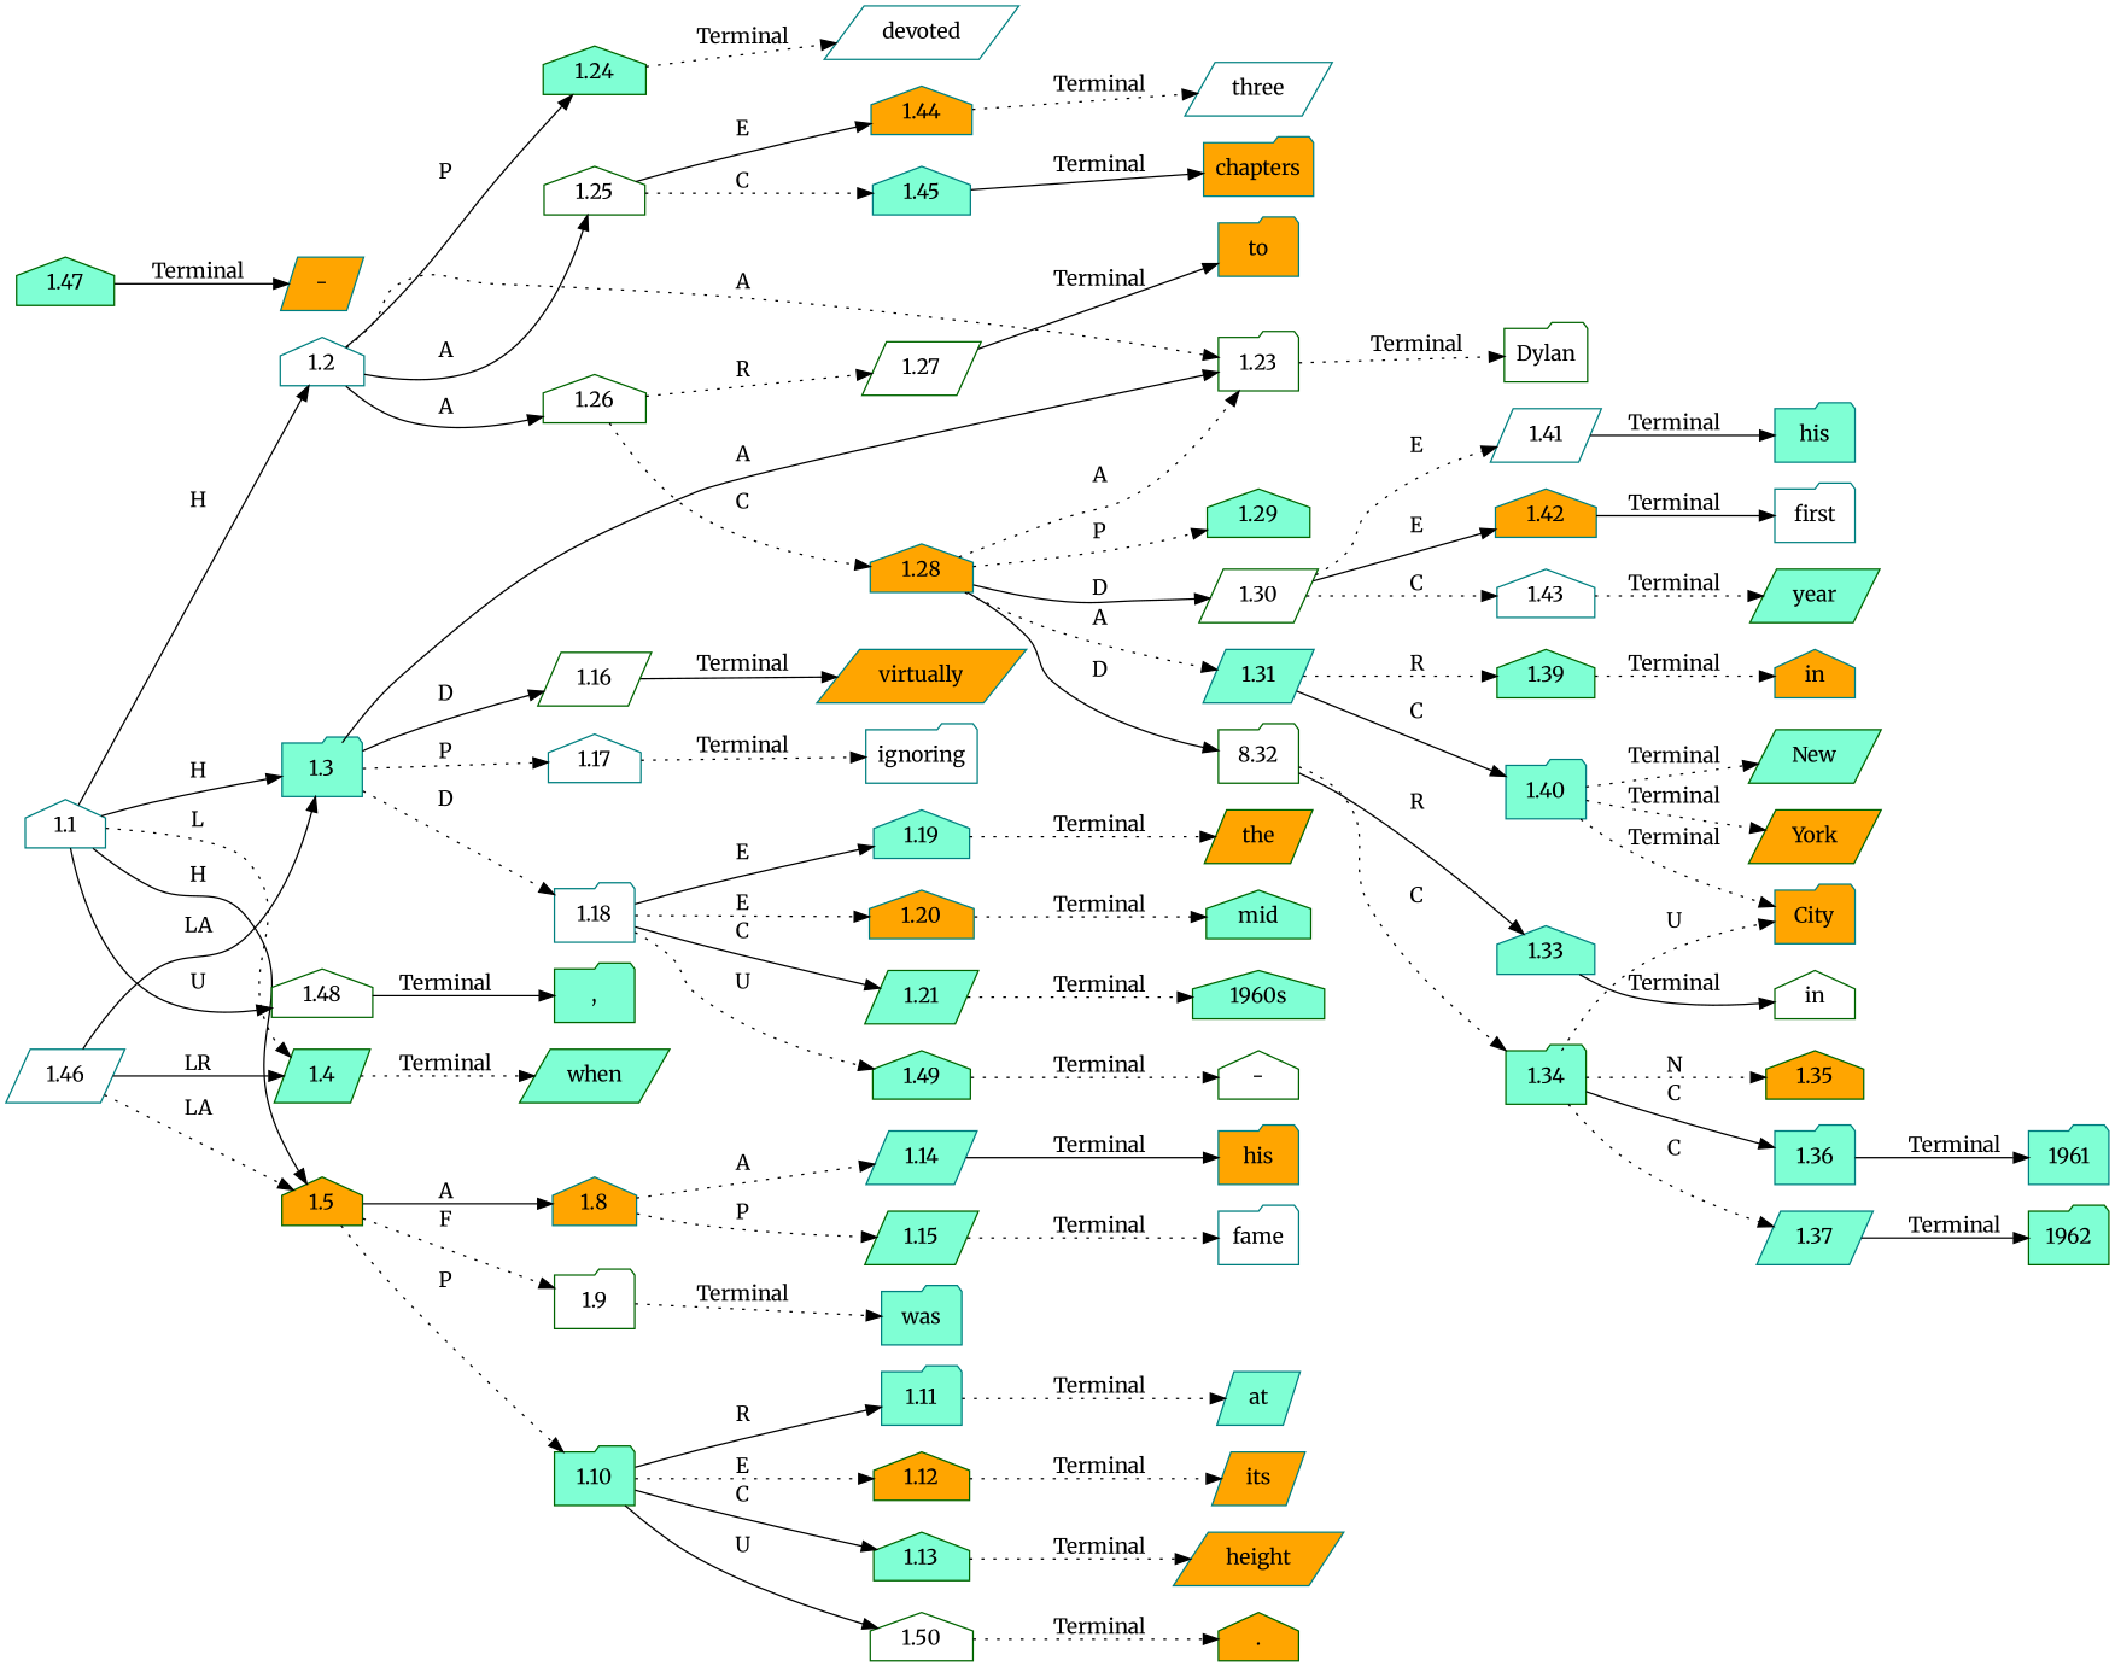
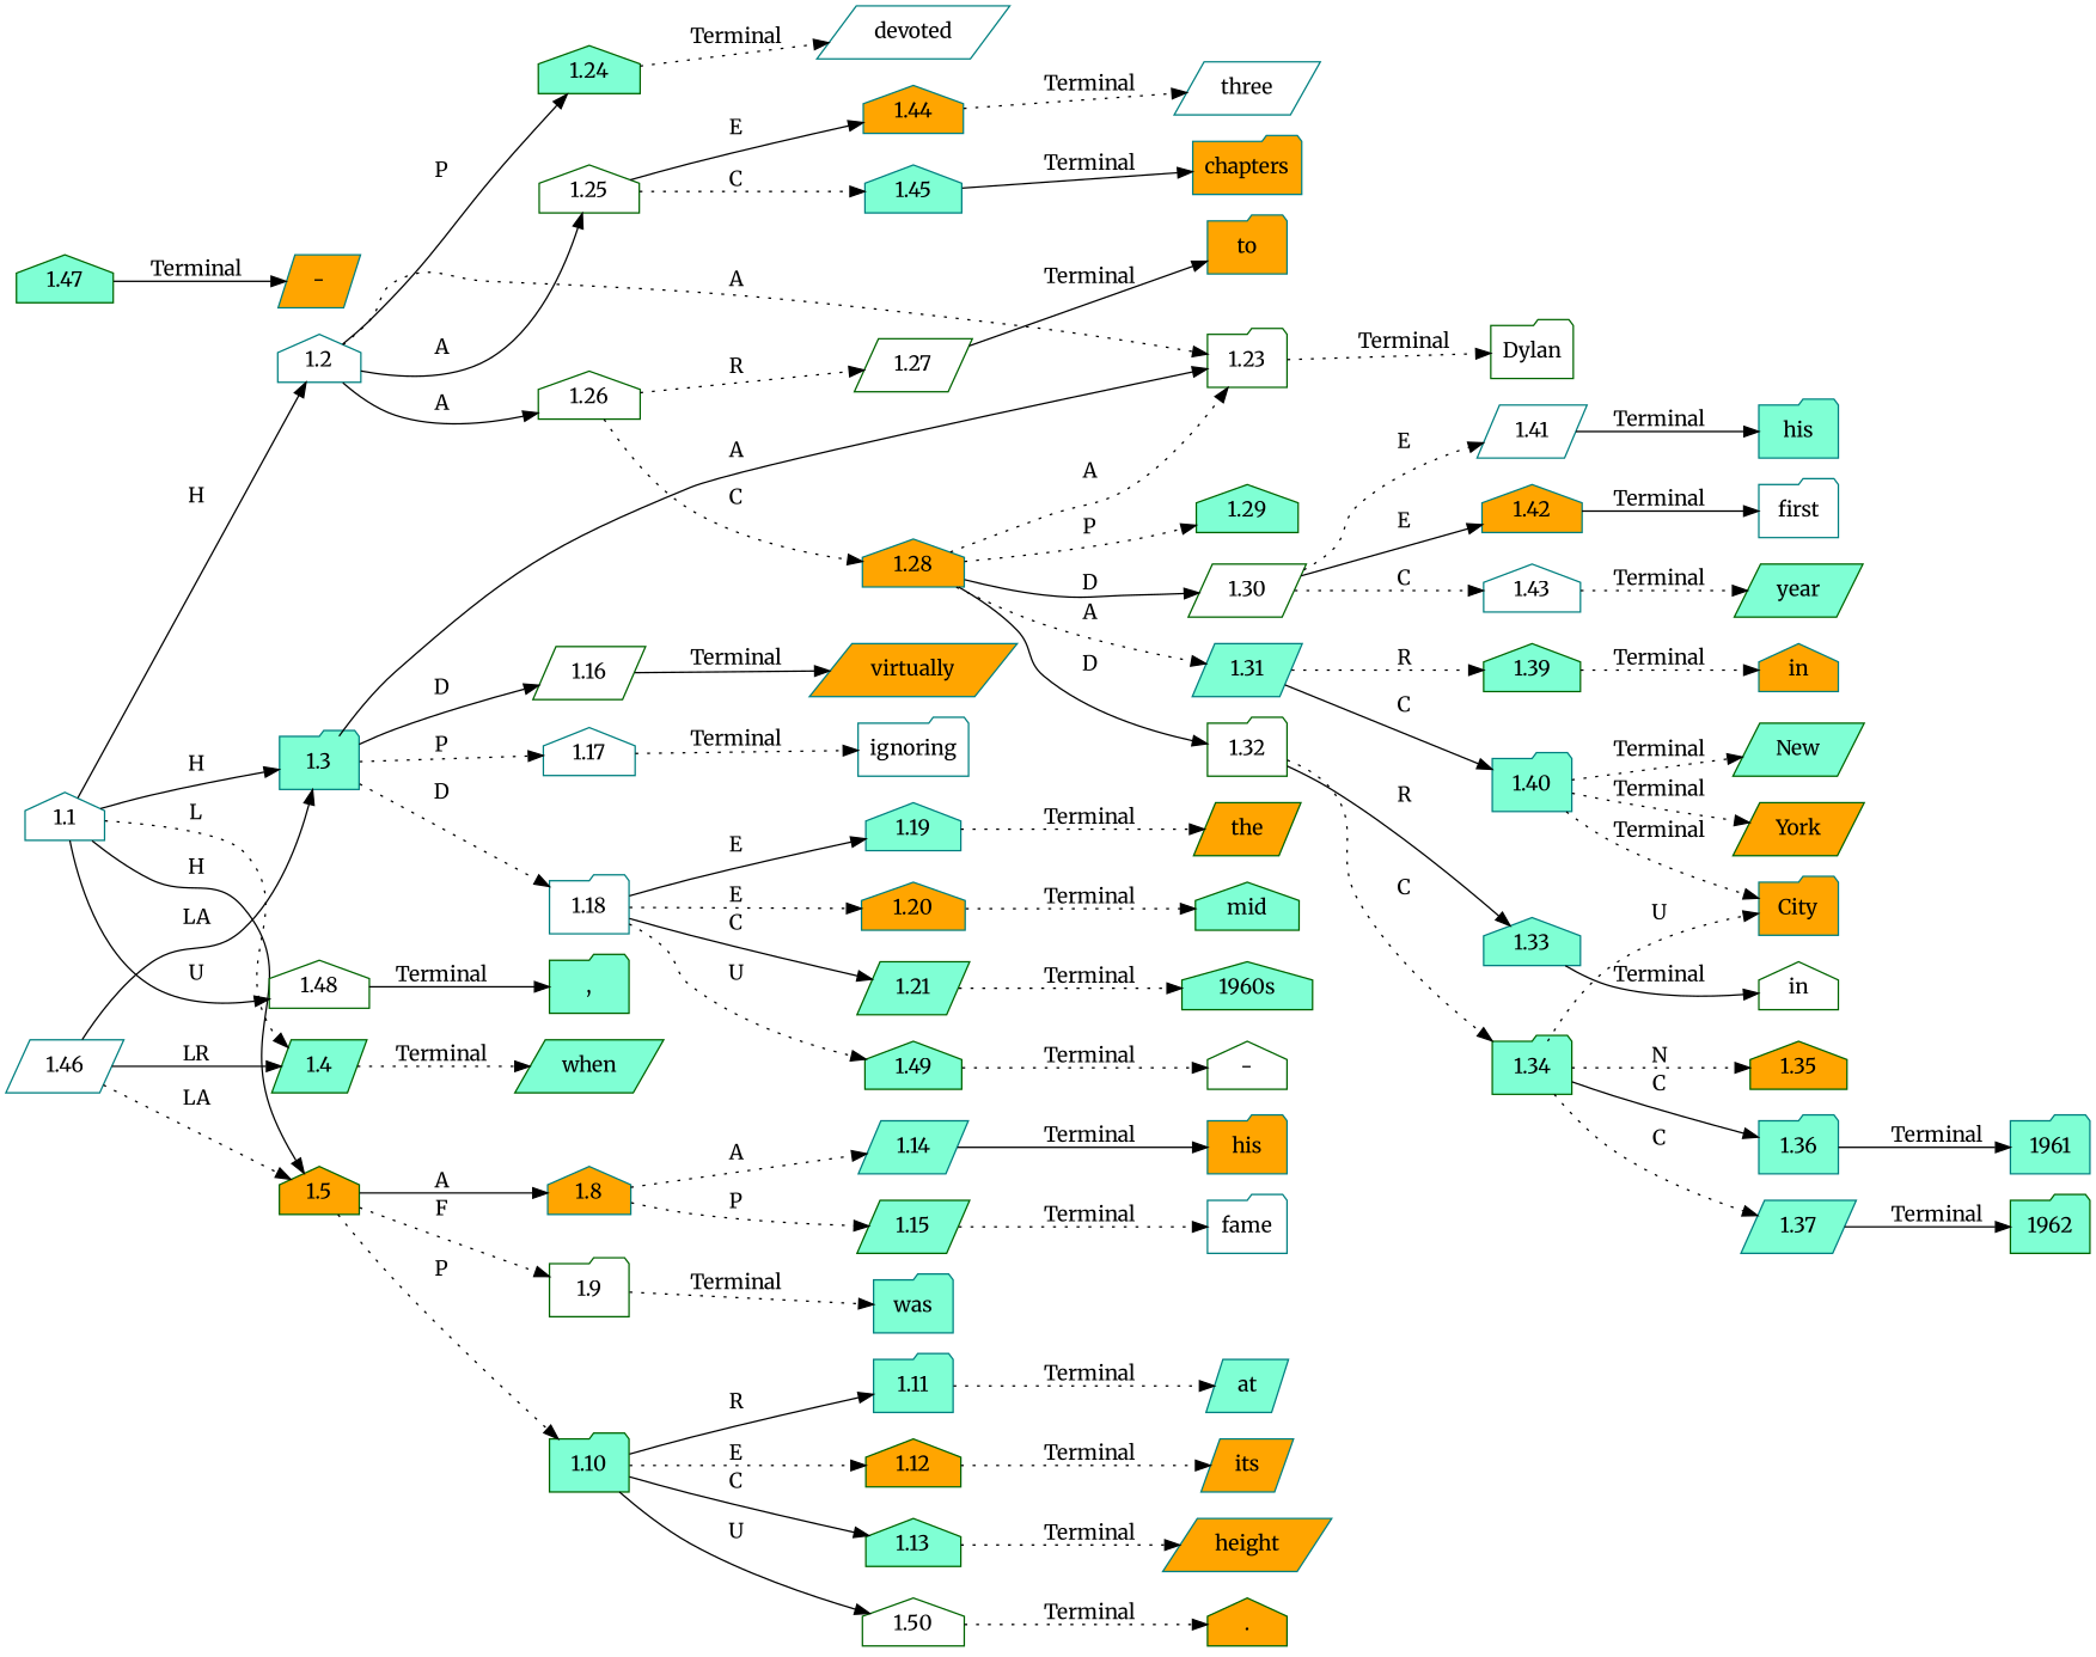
  digraph {
    fontname=Merriweather
    rankdir=LR
    node [color=teal fillcolor=aquamarine fontname=Merriweather ordering=out shape=house style=filled]
    edge [fontname=Merriweather ordering=out style=dotted]
    n1 [color=darkgreen fillcolor=white label=Dylan shape=folder]
    n2 [color=darkgreen label=New shape=parallelogram]
    n3 [color=darkgreen fillcolor=orange label=York shape=parallelogram]
    n4 [fillcolor=orange label=City shape=folder]
    n5 [color=darkgreen fillcolor=white label=in]
    n6 [label=1961 shape=folder]
    n7 [fillcolor=orange label="-" shape=parallelogram]
    n8 [color=darkgreen label=1962 shape=folder]
    n9 [color=darkgreen label="," shape=folder]
    n10 [fillcolor=orange label=virtually shape=parallelogram]
    n11 [fillcolor=white label=ignoring shape=folder]
    n12 [fillcolor=white label=devoted shape=parallelogram]
    n13 [color=darkgreen fillcolor=orange label=the shape=parallelogram]
    n14 [color=darkgreen label=mid]
    n15 [color=darkgreen fillcolor=white label="-"]
    n16 [color=darkgreen label="1960s"]
    n17 [color=darkgreen label=when shape=parallelogram]
    n18 [fillcolor=orange label=his shape=folder]
    n19 [fillcolor=white label=fame shape=folder]
    n20 [label=was shape=folder]
    n21 [label=at shape=parallelogram]
    n22 [fillcolor=orange label=its shape=parallelogram]
    n23 [fillcolor=white label=three shape=parallelogram]
    n24 [fillcolor=orange label=height shape=parallelogram]
    n25 [color=darkgreen fillcolor=orange label="."]
    n26 [fillcolor=orange label=chapters shape=folder]
    n27 [fillcolor=orange label=to shape=folder]
    n28 [label=his shape=folder]
    n29 [fillcolor=white label=first shape=folder]
    n30 [color=darkgreen label=year shape=parallelogram]
    n31 [fillcolor=orange label=in]
    n32 [fillcolor=white label=1.1]
    n33 [fillcolor=white label=1.2]
    n34 [label=1.3 shape=folder]
    n35 [color=darkgreen label=1.4 shape=parallelogram]
    n36 [color=darkgreen fillcolor=orange label=1.5]
    n37 [color=darkgreen fillcolor=white label=1.48]
    n38 [color=darkgreen fillcolor=white label=1.23 shape=folder]
    n39 [color=darkgreen label=1.24]
    n40 [color=darkgreen fillcolor=white label=1.25]
    n41 [color=darkgreen fillcolor=white label=1.26]
    n42 [color=darkgreen fillcolor=white label=1.16 shape=parallelogram]
    n43 [fillcolor=white label=1.17]
    n44 [fillcolor=white label=1.18 shape=folder]
    n45 [fillcolor=orange label=1.8]
    n46 [color=darkgreen fillcolor=white label=1.9 shape=folder]
    n47 [color=darkgreen label=1.10 shape=folder]
    n48 [fillcolor=orange label=1.44]
    n49 [label=1.45]
    n50 [color=darkgreen fillcolor=white label=1.27 shape=parallelogram]
    n51 [fillcolor=orange label=1.28]
    n52 [label=1.19]
    n53 [fillcolor=orange label=1.20]
    n54 [color=darkgreen label=1.21 shape=parallelogram]
    n55 [color=darkgreen label=1.49]
    n56 [label=1.14 shape=parallelogram]
    n57 [color=darkgreen label=1.15 shape=parallelogram]
    n58 [label=1.11 shape=folder]
    n59 [color=darkgreen fillcolor=orange label=1.12]
    n60 [color=darkgreen label=1.13]
    n61 [color=darkgreen fillcolor=white label=1.50]
    n62 [color=darkgreen label=1.29]
    n63 [color=darkgreen fillcolor=white label=1.30 shape=parallelogram]
    n64 [label=1.31 shape=parallelogram]
-   n65 [color=darkgreen fillcolor=white label=8.32 shape=folder]
+   n65 [color=darkgreen fillcolor=white label=1.32 shape=folder]
    n66 [fillcolor=white label=1.41 shape=parallelogram]
    n67 [fillcolor=orange label=1.42]
    n68 [fillcolor=white label=1.43]
    n69 [color=darkgreen label=1.39]
    n70 [label=1.40 shape=folder]
    n71 [label=1.33]
    n72 [color=darkgreen label=1.34 shape=folder]
    n73 [color=darkgreen fillcolor=orange label=1.35]
    n74 [label=1.36 shape=folder]
    n75 [label=1.37 shape=parallelogram]
    n76 [color=darkgreen label=1.47]
    n77 [fillcolor=white label=1.46 shape=parallelogram]
    n32 -> n33 [label=H style=solid]
    n32 -> n34 [label=H style=solid]
    n32 -> n35 [label=L]
    n32 -> n36 [label=H style=solid]
    n32 -> n37 [label=U style=solid]
    n33 -> n38 [label=A]
    n33 -> n39 [label=P style=solid]
    n33 -> n40 [label=A style=solid]
    n33 -> n41 [label=A style=solid]
    n34 -> n38 [label=A style=solid]
    n34 -> n42 [label=D style=solid]
    n34 -> n43 [label=P]
    n34 -> n44 [label=D]
    n35 -> n17 [label=Terminal]
    n36 -> n45 [label=A style=solid]
    n36 -> n46 [label=F]
    n36 -> n47 [label=P]
    n37 -> n9 [label=Terminal style=solid]
    n38 -> n1 [label=Terminal]
    n39 -> n12 [label=Terminal]
    n40 -> n48 [label=E style=solid]
    n40 -> n49 [label=C]
    n41 -> n50 [label=R]
    n41 -> n51 [label=C]
    n42 -> n10 [label=Terminal style=solid]
    n43 -> n11 [label=Terminal]
    n44 -> n52 [label=E style=solid]
    n44 -> n53 [label=E]
    n44 -> n54 [label=C style=solid]
    n44 -> n55 [label=U]
    n45 -> n56 [label=A]
    n45 -> n57 [label=P]
    n46 -> n20 [label=Terminal]
    n47 -> n58 [label=R style=solid]
    n47 -> n59 [label=E]
    n47 -> n60 [label=C style=solid]
    n47 -> n61 [label=U style=solid]
    n48 -> n23 [label=Terminal]
    n49 -> n26 [label=Terminal style=solid]
    n50 -> n27 [label=Terminal style=solid]
    n51 -> n38 [label=A]
    n51 -> n62 [label=P]
    n51 -> n63 [label=D style=solid]
    n51 -> n64 [label=A]
    n51 -> n65 [label=D style=solid]
    n52 -> n13 [label=Terminal]
    n53 -> n14 [label=Terminal]
    n54 -> n16 [label=Terminal]
    n55 -> n15 [label=Terminal]
    n56 -> n18 [label=Terminal style=solid]
    n57 -> n19 [label=Terminal]
    n58 -> n21 [label=Terminal]
    n59 -> n22 [label=Terminal]
    n60 -> n24 [label=Terminal]
    n61 -> n25 [label=Terminal]
    n63 -> n66 [label=E]
    n63 -> n67 [label=E style=solid]
    n63 -> n68 [label=C]
    n64 -> n69 [label=R]
    n64 -> n70 [label=C style=solid]
    n65 -> n71 [label=R style=solid]
    n65 -> n72 [label=C]
    n66 -> n28 [label=Terminal style=solid]
    n67 -> n29 [label=Terminal style=solid]
    n68 -> n30 [label=Terminal]
    n69 -> n31 [label=Terminal]
    n70 -> n2 [label=Terminal]
    n70 -> n3 [label=Terminal]
    n70 -> n4 [label=Terminal]
    n71 -> n5 [label=Terminal style=solid]
    n72 -> n4 [label=U]
    n72 -> n73 [label=N]
    n72 -> n74 [label=C style=solid]
    n72 -> n75 [label=C]
    n74 -> n6 [label=Terminal style=solid]
    n75 -> n8 [label=Terminal style=solid]
    n76 -> n7 [label=Terminal style=solid]
    n77 -> n34 [label=LA style=solid]
    n77 -> n35 [label=LR style=solid]
    n77 -> n36 [label=LA]
  }
